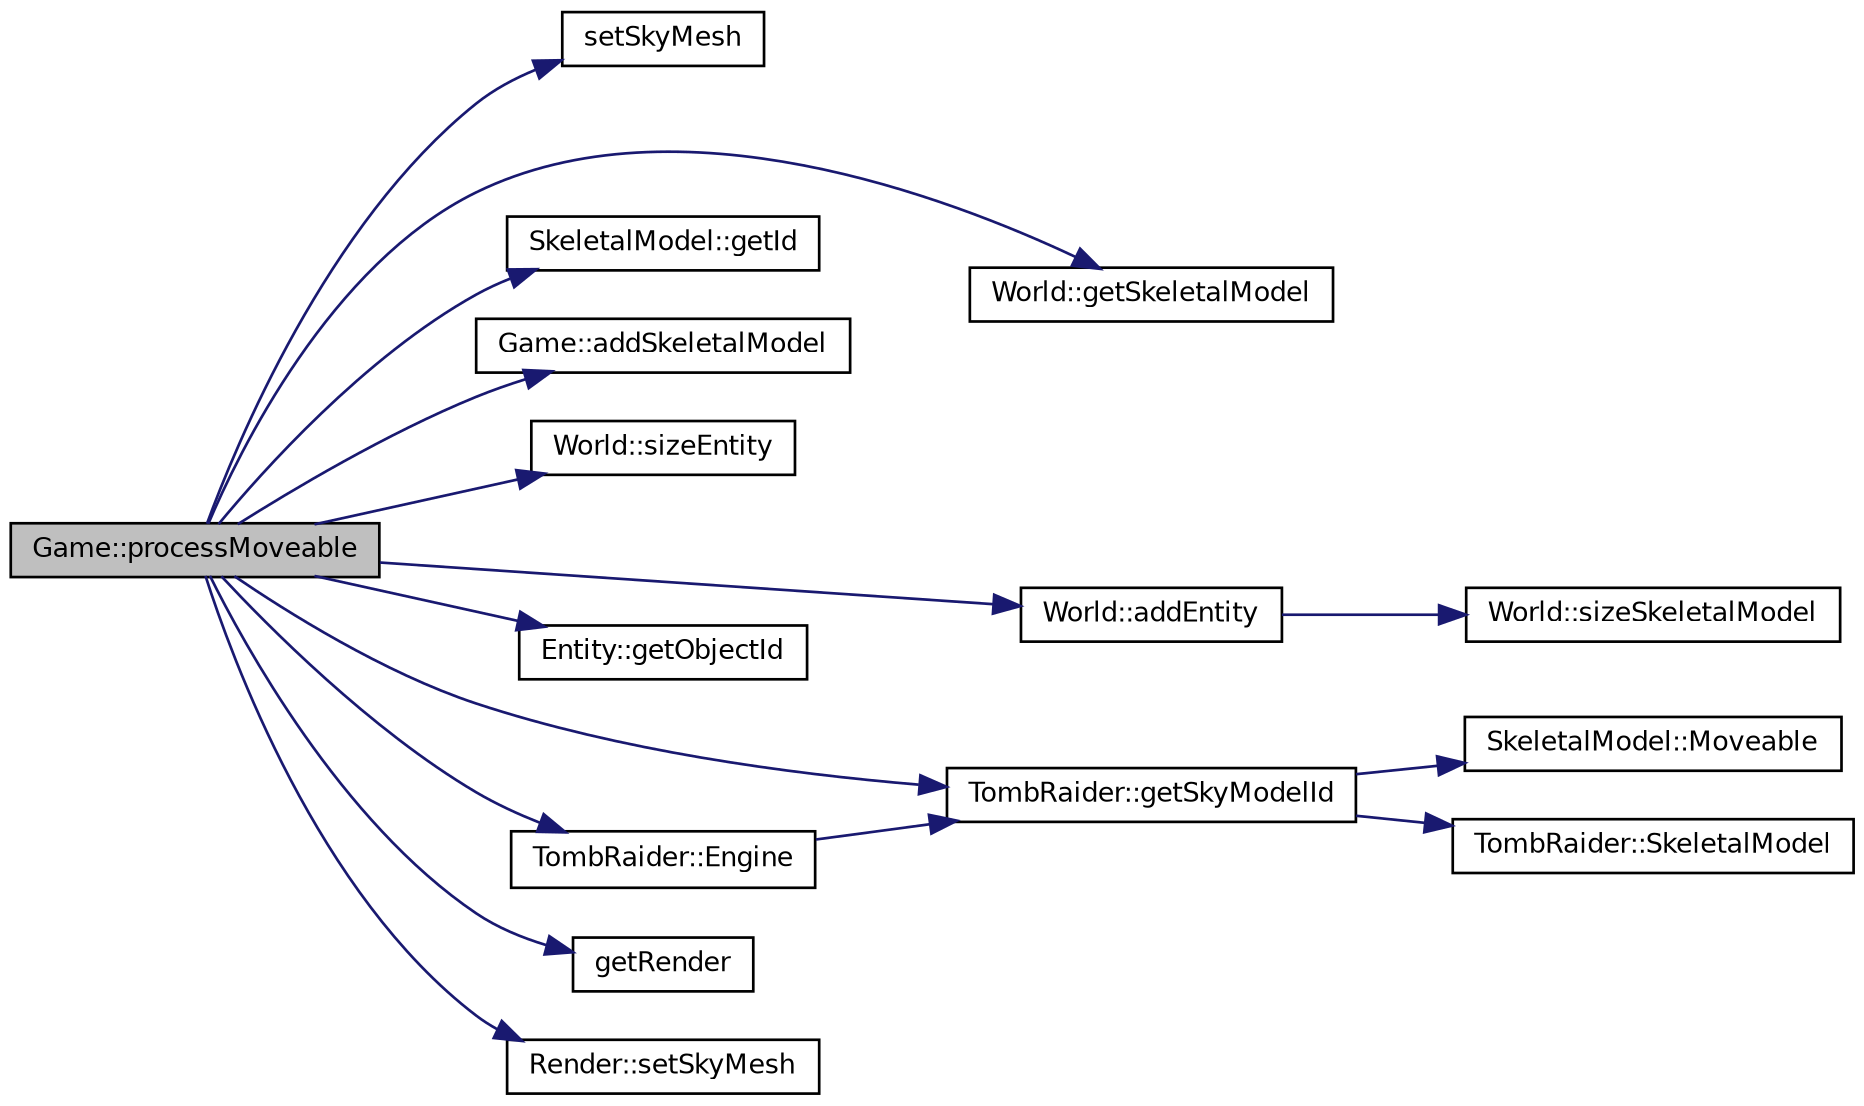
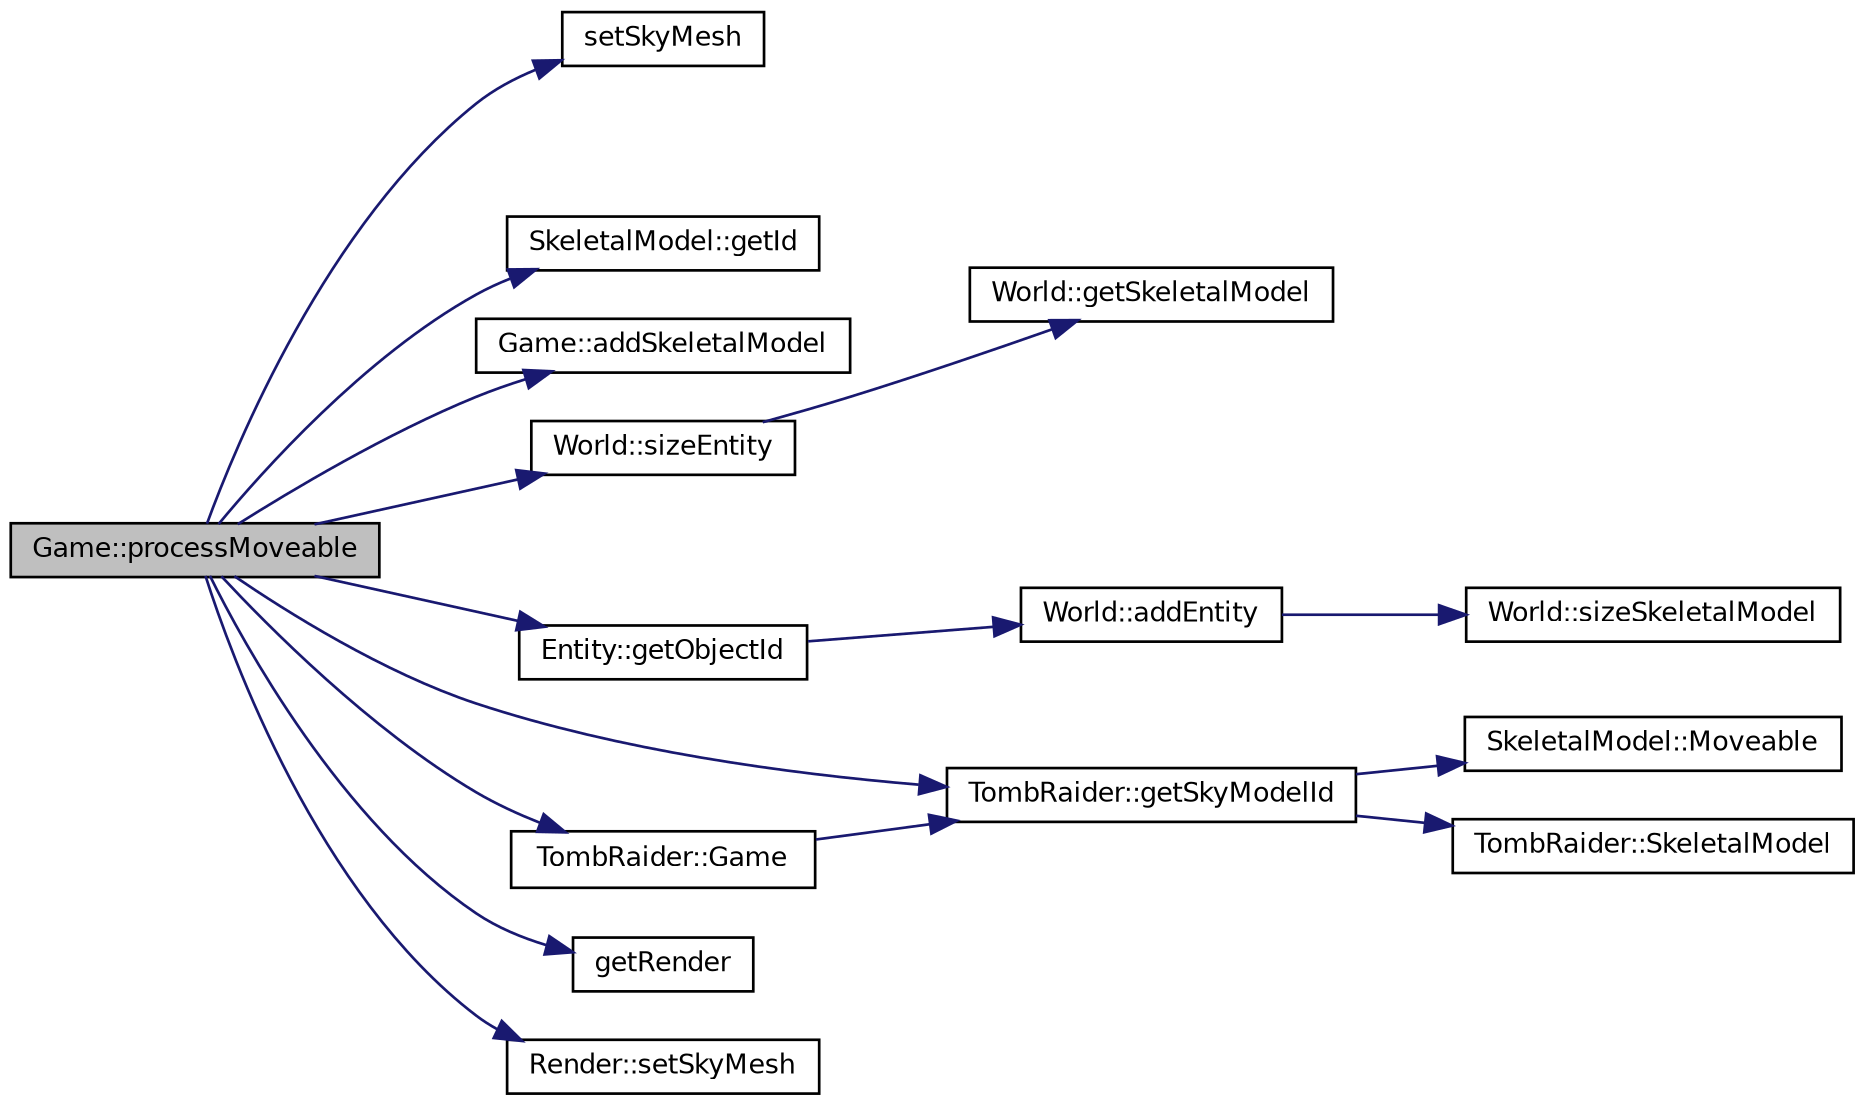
  digraph {
    rankdir=LR
    node [color=black fillcolor=white fontname=Helvetica fontsize=10 shape=record style=filled]
    edge [color=midnightblue fontname=Helvetica fontsize=10 labelfontname=Helvetica labelfontsize=10 style=solid]
    n1 [fillcolor=grey75 fontcolor=black height=0.2 label="Game::processMoveable" width=0.4]
    n2 [height=0.2 label=setSkyMesh width=0.4]
    n3 [height=0.2 label="World::getSkeletalModel" width=0.4]
    n4 [height=0.2 label="SkeletalModel::getId" width=0.4]
    n5 [height=0.2 label="Game::addSkeletalModel" width=0.4]
    n6 [height=0.2 label="World::addEntity" width=0.4]
    n7 [height=0.2 label="Entity::getObjectId" width=0.4]
    n8 [height=0.2 label="World::sizeEntity" width=0.4]
    n9 [height=0.2 label="TombRaider::getSkyModelId" width=0.4]
-   n10 [height=0.2 label="TombRaider::Engine" width=0.4]
+   n10 [height=0.2 label="TombRaider::Game" width=0.4]
    n11 [height=0.2 label=getRender width=0.4]
    n12 [height=0.2 label="Render::setSkyMesh" width=0.4]
    n13 [height=0.2 label="World::sizeSkeletalModel" width=0.4]
    n14 [height=0.2 label="SkeletalModel::Moveable" width=0.4]
    n15 [height=0.2 label="TombRaider::SkeletalModel" width=0.4]
    n1 -> n2
-   n1 -> n3
+   n8 -> n3
    n1 -> n4
    n1 -> n5
-   n1 -> n6
+   n7 -> n6
    n1 -> n7
    n1 -> n8
    n1 -> n9
    n1 -> n10
    n1 -> n11
    n1 -> n12
    n6 -> n13
    n9 -> n14
    n9 -> n15
    n10 -> n9
  }
